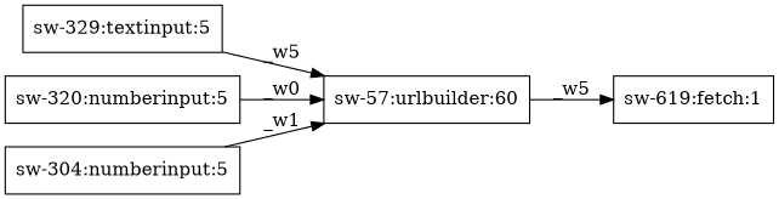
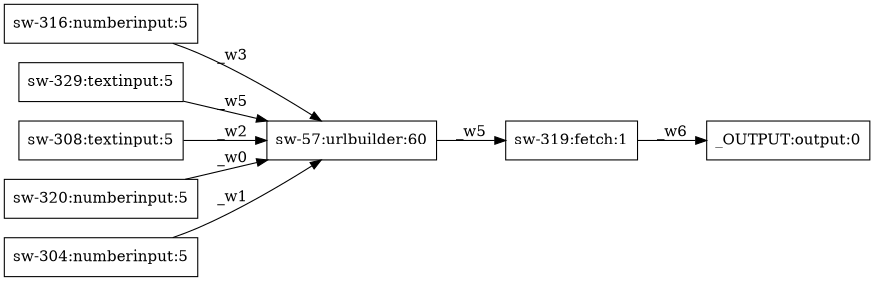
  digraph {
    rankdir=LR
    node [shape=box]
+   n1 [label="sw-316:numberinput:5"]
    n2 [label="sw-57:urlbuilder:60"]
-   n3 [label="sw-619:fetch:1"]
+   n3 [label="sw-319:fetch:1"]
+   n4 [label="_OUTPUT:output:0"]
    n5 [label="sw-329:textinput:5"]
+   n6 [label="sw-308:textinput:5"]
    n7 [label="sw-320:numberinput:5"]
    n8 [label="sw-304:numberinput:5"]
+   n1 -> n2 [label=_w3]
    n2 -> n3 [label=_w5]
+   n3 -> n4 [label=_w6]
    n5 -> n2 [label=_w5]
+   n6 -> n2 [label=_w2]
    n7 -> n2 [label=_w0]
    n8 -> n2 [label=_w1]
  }
